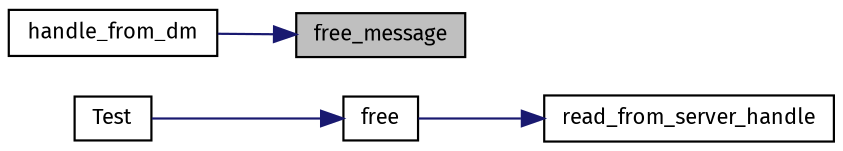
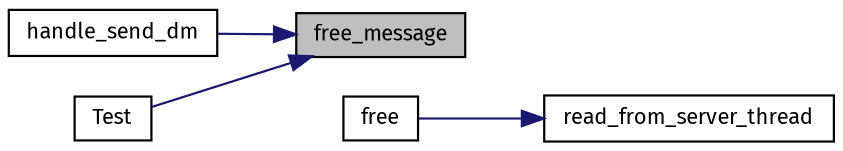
  digraph {
    fontname="Fira Sans"
    rankdir=RL
    node [color=black fillcolor=white fontname="Fira Sans" fontsize=10 shape=record style=filled]
    edge [color=midnightblue dir=back fontname="Fira Sans" fontsize=10 labelfontname=Helvetica labelfontsize=10 style=solid]
    n1 [fillcolor=grey75 fontcolor=black height=0.2 label=free_message width=0.4]
-   n2 [height=0.2 label=handle_from_dm width=0.4]
+   n2 [height=0.2 label=handle_send_dm width=0.4]
    n3 [height=0.2 label=Test width=0.4]
-   n4 [height=0.2 label=read_from_server_handle width=0.4]
+   n4 [height=0.2 label=read_from_server_thread width=0.4]
    n5 [height=0.2 label=free width=0.4]
    n1 -> n2
-   n5 -> n3
+   n1 -> n3
    n4 -> n5
  }
